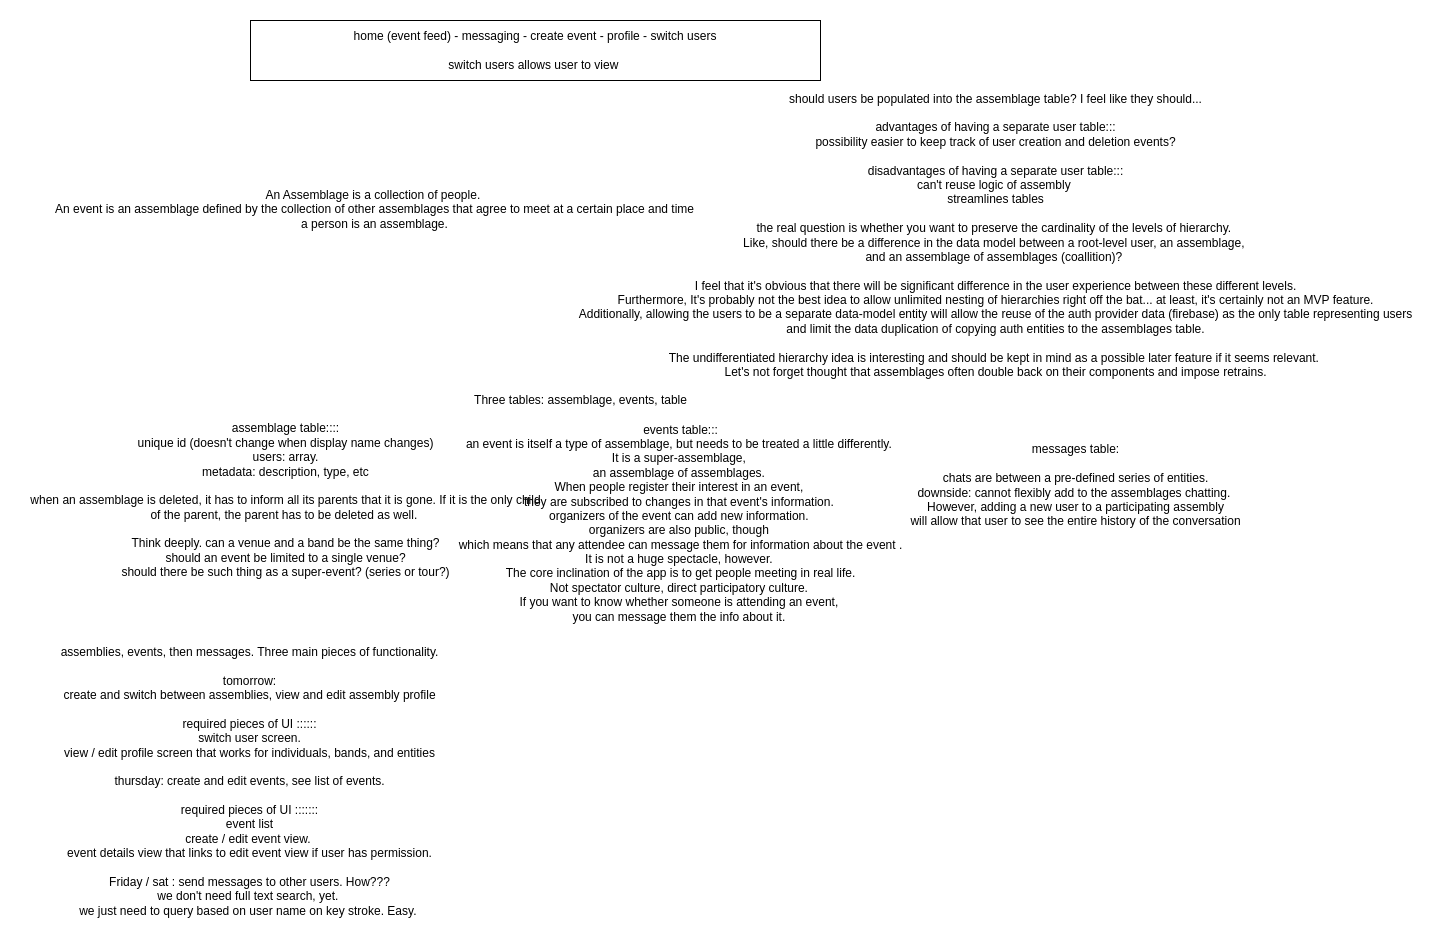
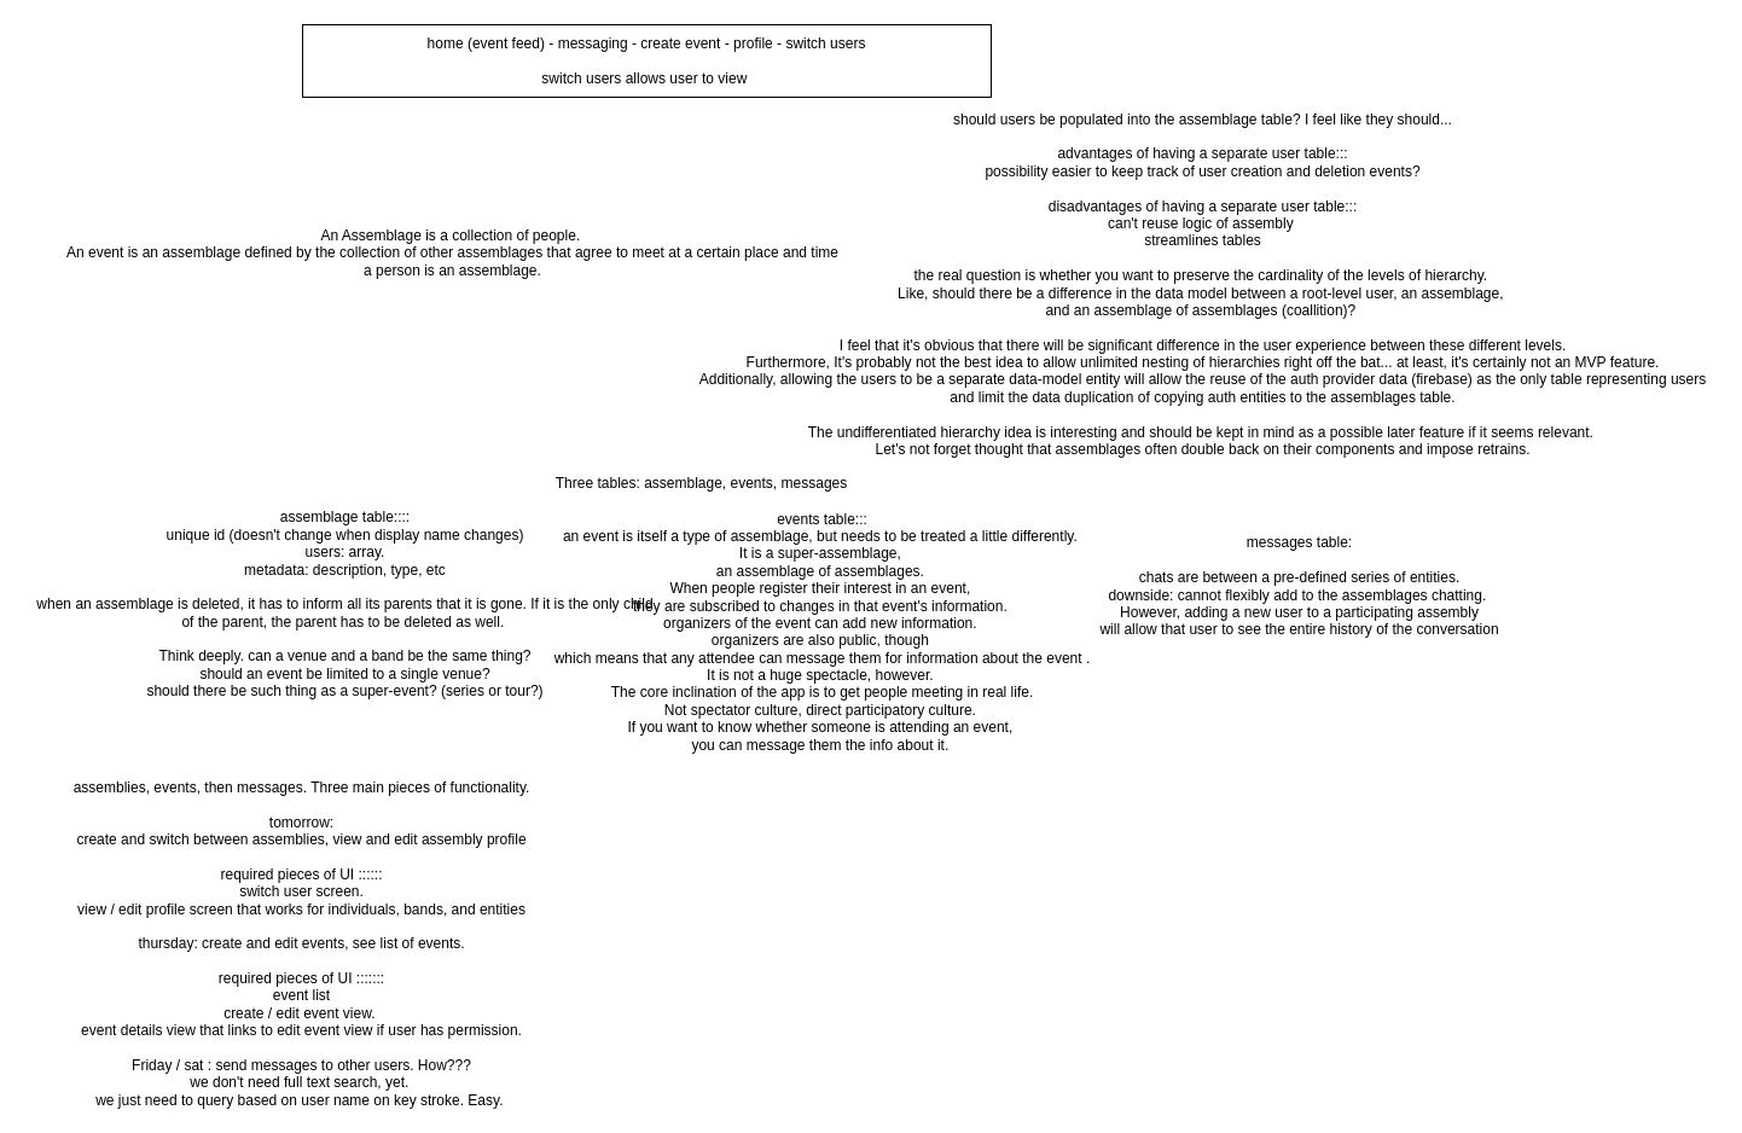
  <mxCell id="0" />
  <mxCell id="1" parent="0" />
  <mxCell id="2" value="home (event feed) - messaging - create event - profile - switch users&lt;br&gt;&lt;br&gt;switch users allows user to view&amp;nbsp;" style="rounded=0;whiteSpace=wrap;html=1;" parent="1" vertex="1"><mxGeometry x="250" y="20" width="570" height="60" as="geometry" /></mxCell>
  <mxCell id="3" value="An Assemblage is a collection of people.&amp;nbsp;&lt;br&gt;An event is an assemblage defined by the collection of other assemblages that agree to meet at a certain place and time&lt;br&gt;a person is an assemblage." style="text;html=1;align=center;verticalAlign=middle;resizable=0;points=[];autosize=1;" parent="1" vertex="1"><mxGeometry x="49" y="184" width="650" height="50" as="geometry" /></mxCell>
  <mxCell id="4" value="assemblage table::::&lt;br&gt;unique id (doesn't change when display name changes)&lt;br&gt;users: array.&lt;br&gt;metadata: description, type, etc&lt;br&gt;&lt;br&gt;when an assemblage is deleted, it has to inform all its parents that it is gone. If it is the only child&lt;br&gt;of the parent, the parent has to be deleted as well.&amp;nbsp;&lt;br&gt;&lt;br&gt;Think deeply. can a venue and a band be the same thing?&lt;br&gt;should an event be limited to a single venue?&lt;br&gt;should there be such thing as a super-event? (series or tour?)" style="text;html=1;align=center;verticalAlign=middle;resizable=0;points=[];autosize=1;" parent="1" vertex="1"><mxGeometry x="20" y="420" width="530" height="160" as="geometry" /></mxCell>
  <mxCell id="5" value="events table:::&lt;br&gt;an event is itself a type of assemblage, but needs to be treated a little differently.&amp;nbsp;&lt;br&gt;It is a super-assemblage,&amp;nbsp;&lt;br&gt;an assemblage of assemblages.&amp;nbsp;&lt;br&gt;When people register their interest in an event,&amp;nbsp;&lt;br&gt;they are subscribed to changes in that event's information.&amp;nbsp;&lt;br&gt;organizers of the event can add new information.&amp;nbsp;&lt;br&gt;organizers are also public, though&amp;nbsp;&lt;br&gt;which means that any attendee can message them for information about the event .&lt;br&gt;It is not a huge spectacle, however.&amp;nbsp;&lt;br&gt;The core inclination of the app is to get people meeting in real life.&lt;br&gt;Not spectator culture, direct participatory culture.&amp;nbsp;&lt;br&gt;If you want to know whether someone is attending an event,&amp;nbsp;&lt;br&gt;you can message them the info about it.&amp;nbsp;&lt;br&gt;&lt;br&gt;" style="text;html=1;align=center;verticalAlign=middle;resizable=0;points=[];autosize=1;" parent="1" vertex="1"><mxGeometry x="450" y="420" width="460" height="220" as="geometry" /></mxCell>
  <mxCell id="6" value="should users be populated into the assemblage table? I feel like they should...&lt;br&gt;&lt;br&gt;advantages of having a separate user table:::&lt;br&gt;possibility easier to keep track of user creation and deletion events?&lt;br&gt;&lt;br&gt;disadvantages of having a separate user table:::&lt;br&gt;can't reuse logic of assembly&amp;nbsp;&lt;br&gt;streamlines tables&lt;br&gt;&lt;br&gt;the real question is whether you want to preserve the cardinality of the levels of hierarchy.&amp;nbsp;&lt;br&gt;Like, should there be a difference in the data model between a root-level user, an assemblage,&amp;nbsp;&lt;br&gt;and an assemblage of assemblages (coallition)?&amp;nbsp;&lt;br&gt;&lt;br&gt;I feel that it's obvious that there will be significant difference in the user experience between these different levels.&lt;br&gt;Furthermore, It's probably not the best idea to allow unlimited nesting of hierarchies right off the bat... at least, it's certainly not an MVP feature.&lt;br&gt;Additionally, allowing the users to be a separate data-model entity will allow the reuse of the auth provider data (firebase) as the only table representing users&lt;br&gt;and limit the data duplication of copying auth entities to the assemblages table. &lt;br&gt;&lt;br&gt;The undifferentiated hierarchy idea is interesting and should be kept in mind as a possible later feature if it seems relevant.&amp;nbsp;&lt;br&gt;Let's not forget thought that assemblages often double back on their components and impose retrains." style="text;html=1;align=center;verticalAlign=middle;resizable=0;points=[];autosize=1;" parent="1" vertex="1"><mxGeometry x="570" y="90" width="850" height="290" as="geometry" /></mxCell>
- <mxCell id="7" value="Three tables: assemblage, events, table" style="text;html=1;align=center;verticalAlign=middle;resizable=0;points=[];autosize=1;" parent="1" vertex="1"><mxGeometry x="450" y="390" width="260" height="20" as="geometry" /></mxCell>
+ <mxCell id="7" value="Three tables: assemblage, events, messages" style="text;html=1;align=center;verticalAlign=middle;resizable=0;points=[];autosize=1;" parent="1" vertex="1"><mxGeometry x="450" y="390" width="260" height="20" as="geometry" /></mxCell>
  <mxCell id="8" value="messages table:&lt;br&gt;&lt;br&gt;chats are between a pre-defined series of entities.&lt;br&gt;downside: cannot flexibly add to the assemblages chatting.&amp;nbsp;&lt;br&gt;However, adding a new user to a participating assembly&lt;br&gt;will allow that user to see the entire history of the conversation" style="text;html=1;align=center;verticalAlign=middle;resizable=0;points=[];autosize=1;" parent="1" vertex="1"><mxGeometry x="900" y="440" width="350" height="90" as="geometry" /></mxCell>
  <mxCell id="9" value="assemblies, events, then messages. Three main pieces of functionality.&lt;br&gt;&lt;br&gt;tomorrow:&lt;br&gt;create and switch between assemblies, view and edit assembly profile&lt;br&gt;&lt;br&gt;required pieces of UI :::::: &lt;br&gt;switch user screen.&lt;br&gt;view / edit profile screen that works for individuals, bands, and entities&lt;br&gt;&lt;br&gt;thursday: create and edit events, see list of events.&lt;br&gt;&lt;br&gt;required pieces of UI :::::::&lt;br&gt;event list&lt;br&gt;create / edit event view.&amp;nbsp;&lt;br&gt;event details view that links to edit event view if user has permission.&lt;br&gt;&lt;br&gt;Friday / sat : send messages to other users. How???&lt;br&gt;we don't need full text search, yet.&amp;nbsp;&lt;br&gt;we just need to query based on user name on key stroke. Easy.&amp;nbsp;" style="text;html=1;align=center;verticalAlign=middle;resizable=0;points=[];autosize=1;" vertex="1" parent="1"><mxGeometry x="54" y="646" width="390" height="270" as="geometry" /></mxCell>
